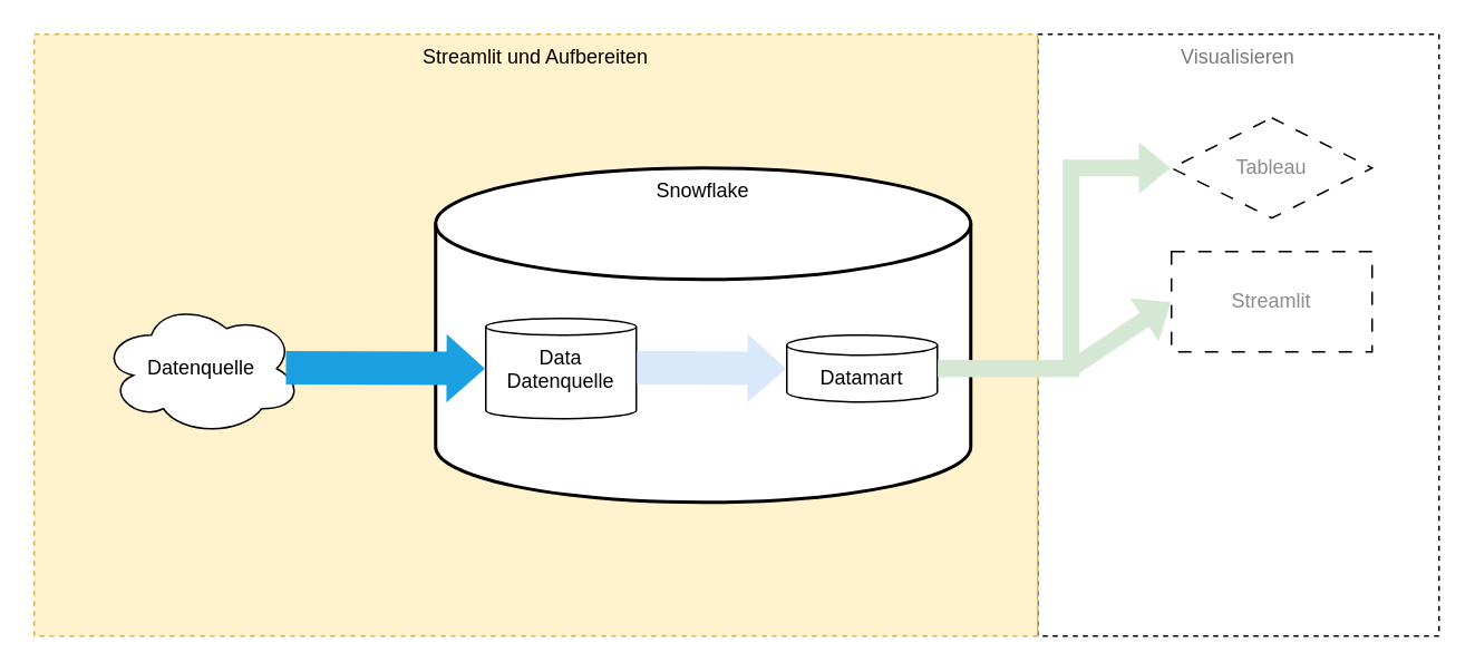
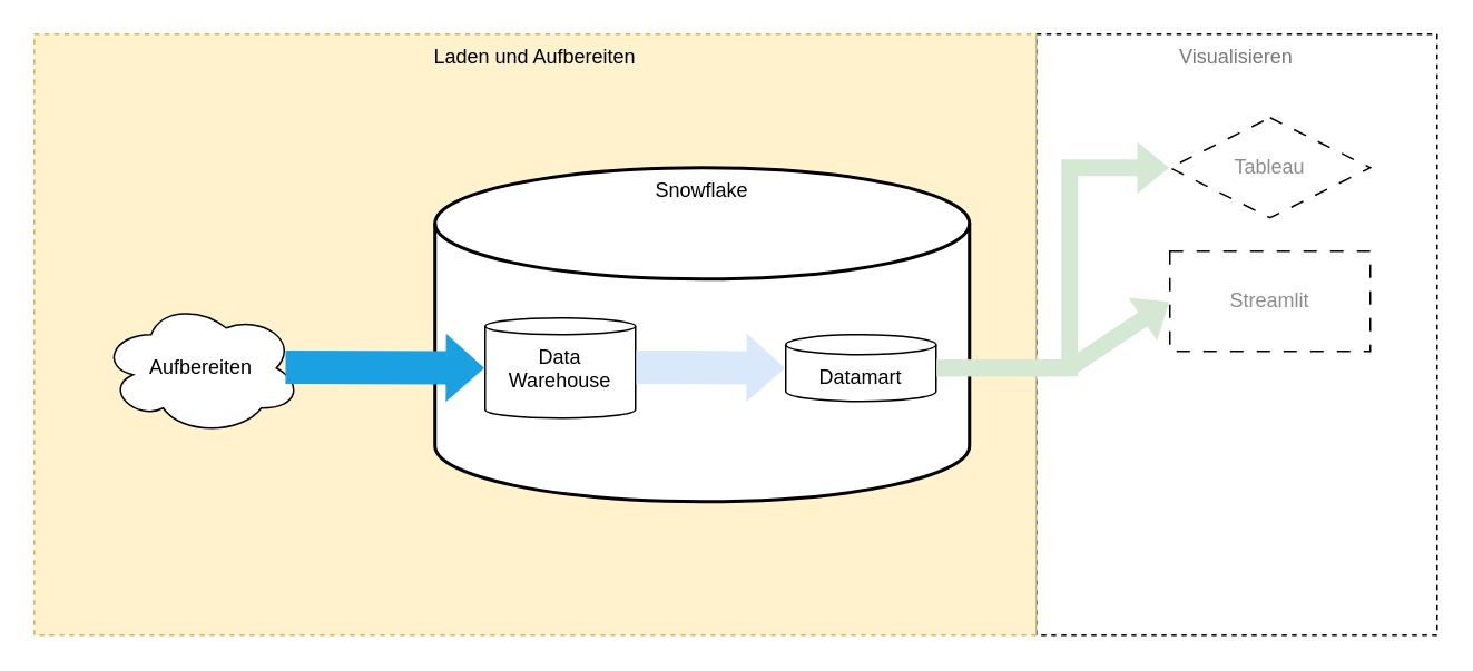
  <mxCell id="0" />
  <mxCell id="1" parent="0" />
  <mxCell id="2" value="Visualisieren" style="rounded=0;whiteSpace=wrap;html=1;dashed=1;verticalAlign=top;fontColor=#7A7A7A;" parent="1" vertex="1"><mxGeometry x="620" y="20" width="240" height="360" as="geometry" /></mxCell>
- <mxCell id="3" value="Streamlit und Aufbereiten" style="rounded=0;whiteSpace=wrap;html=1;dashed=1;verticalAlign=top;fillColor=#fff2cc;strokeColor=#d6b656;" parent="1" vertex="1"><mxGeometry x="20" y="20" width="600" height="360" as="geometry" /></mxCell>
- <mxCell id="4" value="Datenquelle" style="ellipse;shape=cloud;whiteSpace=wrap;html=1;" parent="1" vertex="1"><mxGeometry x="60" y="180" width="120" height="80" as="geometry" /></mxCell>
+ <mxCell id="3" value="Laden und Aufbereiten" style="rounded=0;whiteSpace=wrap;html=1;dashed=1;verticalAlign=top;fillColor=#fff2cc;strokeColor=#d6b656;" parent="1" vertex="1"><mxGeometry x="20" y="20" width="600" height="360" as="geometry" /></mxCell>
+ <mxCell id="4" value="Aufbereiten" style="ellipse;shape=cloud;whiteSpace=wrap;html=1;" parent="1" vertex="1"><mxGeometry x="60" y="180" width="120" height="80" as="geometry" /></mxCell>
  <mxCell id="5" value="Snowflake" style="strokeWidth=2;html=1;shape=mxgraph.flowchart.database;whiteSpace=wrap;verticalAlign=top;" parent="1" vertex="1"><mxGeometry x="260" y="100" width="320" height="200" as="geometry" /></mxCell>
- <mxCell id="6" value="Data Datenquelle" style="shape=cylinder3;whiteSpace=wrap;html=1;boundedLbl=1;backgroundOutline=1;size=5;verticalAlign=top;" parent="1" vertex="1"><mxGeometry x="290" y="190" width="90" height="60" as="geometry" /></mxCell>
+ <mxCell id="6" value="Data Warehouse" style="shape=cylinder3;whiteSpace=wrap;html=1;boundedLbl=1;backgroundOutline=1;size=5;verticalAlign=top;" parent="1" vertex="1"><mxGeometry x="290" y="190" width="90" height="60" as="geometry" /></mxCell>
  <mxCell id="7" value="Datamart" style="shape=cylinder3;whiteSpace=wrap;html=1;boundedLbl=1;backgroundOutline=1;size=6;verticalAlign=top;" parent="1" vertex="1"><mxGeometry x="470" y="200" width="90" height="40" as="geometry" /></mxCell>
  <mxCell id="8" value="" style="shape=flexArrow;endArrow=classic;html=1;rounded=0;width=20;endSize=7.33;entryX=0;entryY=0.5;entryDx=0;entryDy=0;entryPerimeter=0;fillColor=#1ba1e2;strokeColor=none;" parent="1" target="6" edge="1"><mxGeometry width="50" height="50" relative="1" as="geometry"><mxPoint x="170" y="219.5" as="sourcePoint" /><mxPoint x="240" y="219.5" as="targetPoint" /></mxGeometry></mxCell>
  <mxCell id="9" value="" style="shape=flexArrow;endArrow=classic;html=1;rounded=0;width=20;endSize=7.33;entryX=0;entryY=0.5;entryDx=0;entryDy=0;entryPerimeter=0;fillColor=#dae8fc;strokeColor=none;" parent="1" target="7" edge="1"><mxGeometry width="50" height="50" relative="1" as="geometry"><mxPoint x="380" y="219.5" as="sourcePoint" /><mxPoint x="430" y="219.5" as="targetPoint" /><Array as="points"><mxPoint x="400" y="219.5" /><mxPoint x="410" y="219.5" /></Array></mxGeometry></mxCell>
  <mxCell id="10" value="Tableau" style="rhombus;whiteSpace=wrap;html=1;dashed=1;dashPattern=8 8;fontColor=#8C8C8C;" parent="1" vertex="1"><mxGeometry x="700" y="70" width="120" height="60" as="geometry" /></mxCell>
  <mxCell id="11" value="Streamlit" style="rounded=0;whiteSpace=wrap;html=1;dashed=1;dashPattern=8 8;fontColor=#8C8C8C;" parent="1" vertex="1"><mxGeometry x="700" y="150" width="120" height="60" as="geometry" /></mxCell>
  <mxCell id="12" value="" style="shape=flexArrow;endArrow=classic;html=1;rounded=0;fillColor=#d5e8d4;strokeColor=none;entryX=0;entryY=0.5;entryDx=0;entryDy=0;" parent="1" target="11" edge="1"><mxGeometry width="50" height="50" relative="1" as="geometry"><mxPoint x="560" y="220" as="sourcePoint" /><mxPoint x="690" y="190" as="targetPoint" /><Array as="points"><mxPoint x="640" y="220" /></Array></mxGeometry></mxCell>
  <mxCell id="13" value="" style="shape=flexArrow;endArrow=classic;html=1;rounded=0;fillColor=#d5e8d4;strokeColor=none;exitX=1;exitY=0.5;exitDx=0;exitDy=0;exitPerimeter=0;entryX=0;entryY=0.5;entryDx=0;entryDy=0;" parent="1" source="7" target="10" edge="1"><mxGeometry width="50" height="50" relative="1" as="geometry"><mxPoint x="630" y="100" as="sourcePoint" /><mxPoint x="690" y="100" as="targetPoint" /><Array as="points"><mxPoint x="640" y="220" /><mxPoint x="640" y="100" /></Array></mxGeometry></mxCell>
